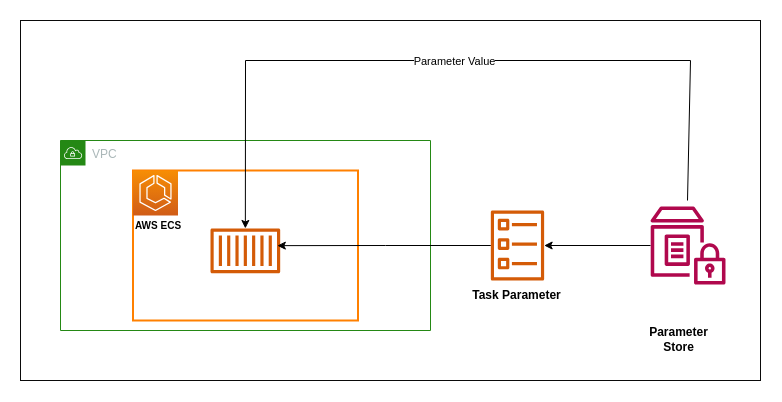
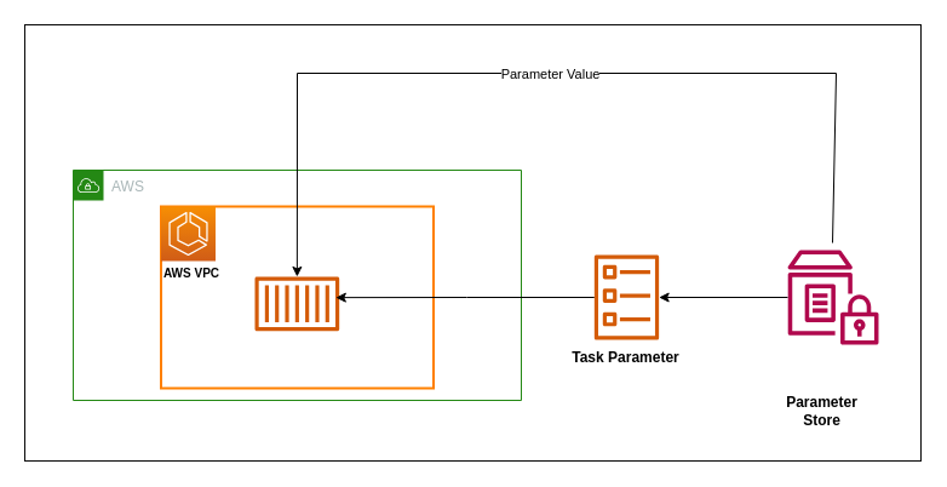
  <mxCell id="0" />
  <mxCell id="1" parent="0" />
  <mxCell id="2" value="" style="rounded=0;whiteSpace=wrap;html=1;strokeColor=#0A0A0A;" vertex="1" parent="1"><mxGeometry x="20" y="20" width="740" height="360" as="geometry" /></mxCell>
- <mxCell id="3" value="VPC" style="points=[[0,0],[0.25,0],[0.5,0],[0.75,0],[1,0],[1,0.25],[1,0.5],[1,0.75],[1,1],[0.75,1],[0.5,1],[0.25,1],[0,1],[0,0.75],[0,0.5],[0,0.25]];outlineConnect=0;gradientColor=none;html=1;whiteSpace=wrap;fontSize=12;fontStyle=0;container=1;pointerEvents=0;collapsible=0;recursiveResize=0;shape=mxgraph.aws4.group;grIcon=mxgraph.aws4.group_vpc;strokeColor=#248814;fillColor=none;verticalAlign=top;align=left;spacingLeft=30;fontColor=#AAB7B8;dashed=0;" vertex="1" parent="1"><mxGeometry x="60" y="140" width="370" height="190" as="geometry" /></mxCell>
+ <mxCell id="3" value="AWS" style="points=[[0,0],[0.25,0],[0.5,0],[0.75,0],[1,0],[1,0.25],[1,0.5],[1,0.75],[1,1],[0.75,1],[0.5,1],[0.25,1],[0,1],[0,0.75],[0,0.5],[0,0.25]];outlineConnect=0;gradientColor=none;html=1;whiteSpace=wrap;fontSize=12;fontStyle=0;container=1;pointerEvents=0;collapsible=0;recursiveResize=0;shape=mxgraph.aws4.group;grIcon=mxgraph.aws4.group_vpc;strokeColor=#248814;fillColor=none;verticalAlign=top;align=left;spacingLeft=30;fontColor=#AAB7B8;dashed=0;" vertex="1" parent="1"><mxGeometry x="60" y="140" width="370" height="190" as="geometry" /></mxCell>
  <mxCell id="4" value="" style="group" vertex="1" connectable="0" parent="3"><mxGeometry x="72.5" y="30" width="225" height="150" as="geometry" /></mxCell>
  <mxCell id="5" value="" style="rounded=0;whiteSpace=wrap;html=1;strokeColor=#FF8000;strokeWidth=2;" vertex="1" parent="4"><mxGeometry width="225" height="150" as="geometry" /></mxCell>
  <mxCell id="6" value="" style="sketch=0;points=[[0,0,0],[0.25,0,0],[0.5,0,0],[0.75,0,0],[1,0,0],[0,1,0],[0.25,1,0],[0.5,1,0],[0.75,1,0],[1,1,0],[0,0.25,0],[0,0.5,0],[0,0.75,0],[1,0.25,0],[1,0.5,0],[1,0.75,0]];outlineConnect=0;fontColor=#232F3E;gradientColor=#F78E04;gradientDirection=north;fillColor=#D05C17;strokeColor=#ffffff;dashed=0;verticalLabelPosition=bottom;verticalAlign=top;align=center;html=1;fontSize=12;fontStyle=0;aspect=fixed;shape=mxgraph.aws4.resourceIcon;resIcon=mxgraph.aws4.ecs;" vertex="1" parent="4"><mxGeometry width="45" height="45" as="geometry" /></mxCell>
  <mxCell id="7" value="" style="sketch=0;outlineConnect=0;fontColor=#232F3E;gradientColor=none;fillColor=#D45B07;strokeColor=none;dashed=0;verticalLabelPosition=bottom;verticalAlign=top;align=center;html=1;fontSize=12;fontStyle=0;aspect=fixed;pointerEvents=1;shape=mxgraph.aws4.container_1;" vertex="1" parent="4"><mxGeometry x="77.499" y="57.842" width="69.683" height="45" as="geometry" /></mxCell>
- <mxCell id="8" value="&lt;font style=&quot;font-size: 10px;&quot;&gt;&lt;b&gt;AWS ECS&lt;br&gt;&lt;/b&gt;&lt;/font&gt;" style="text;strokeColor=none;align=center;fillColor=none;html=1;verticalAlign=middle;whiteSpace=wrap;rounded=0;" vertex="1" parent="4"><mxGeometry y="40" width="50" height="30" as="geometry" /></mxCell>
+ <mxCell id="8" value="&lt;font style=&quot;font-size: 10px;&quot;&gt;&lt;b&gt;AWS VPC&lt;br&gt;&lt;/b&gt;&lt;/font&gt;" style="text;strokeColor=none;align=center;fillColor=none;html=1;verticalAlign=middle;whiteSpace=wrap;rounded=0;" vertex="1" parent="4"><mxGeometry y="40" width="50" height="30" as="geometry" /></mxCell>
  <mxCell id="9" style="edgeStyle=orthogonalEdgeStyle;rounded=0;orthogonalLoop=1;jettySize=auto;html=1;entryX=0.959;entryY=0.384;entryDx=0;entryDy=0;entryPerimeter=0;" edge="1" parent="1" source="10" target="7"><mxGeometry relative="1" as="geometry" /></mxCell>
  <mxCell id="10" value="" style="sketch=0;outlineConnect=0;fontColor=#232F3E;gradientColor=none;fillColor=#D45B07;strokeColor=none;dashed=0;verticalLabelPosition=bottom;verticalAlign=top;align=center;html=1;fontSize=12;fontStyle=0;aspect=fixed;pointerEvents=1;shape=mxgraph.aws4.ecs_task;" vertex="1" parent="1"><mxGeometry x="490" y="210" width="53.96" height="70" as="geometry" /></mxCell>
  <mxCell id="11" value="&lt;b&gt;Task Parameter&lt;/b&gt;" style="text;strokeColor=none;align=center;fillColor=none;html=1;verticalAlign=middle;whiteSpace=wrap;rounded=0;" vertex="1" parent="1"><mxGeometry x="470.47" y="280" width="93.02" height="30" as="geometry" /></mxCell>
  <mxCell id="12" value="" style="sketch=0;outlineConnect=0;fontColor=#232F3E;gradientColor=none;fillColor=#B0084D;strokeColor=none;dashed=0;verticalLabelPosition=bottom;verticalAlign=top;align=center;html=1;fontSize=12;fontStyle=0;aspect=fixed;pointerEvents=1;shape=mxgraph.aws4.parameter_store;" vertex="1" parent="1"><mxGeometry x="650" y="206" width="75" height="78" as="geometry" /></mxCell>
  <mxCell id="13" value="&lt;b&gt;Parameter Store&lt;br&gt;&lt;/b&gt;" style="text;strokeColor=none;align=center;fillColor=none;html=1;verticalAlign=middle;whiteSpace=wrap;rounded=0;" vertex="1" parent="1"><mxGeometry x="631.98" y="324" width="93.02" height="30" as="geometry" /></mxCell>
  <mxCell id="14" value="" style="endArrow=classic;html=1;rounded=0;" edge="1" parent="1" source="12" target="10"><mxGeometry width="50" height="50" relative="1" as="geometry"><mxPoint x="660" y="240" as="sourcePoint" /><mxPoint x="550" y="250" as="targetPoint" /></mxGeometry></mxCell>
  <mxCell id="15" value="" style="endArrow=classic;html=1;rounded=0;" edge="1" parent="1" target="7"><mxGeometry relative="1" as="geometry"><mxPoint x="687" y="200" as="sourcePoint" /><mxPoint x="251" y="96" as="targetPoint" /><Array as="points"><mxPoint x="690" y="60" /><mxPoint x="245" y="60" /></Array></mxGeometry></mxCell>
  <mxCell id="16" value="Parameter Value" style="edgeLabel;resizable=0;html=1;align=center;verticalAlign=middle;" connectable="0" vertex="1" parent="15"><mxGeometry relative="1" as="geometry" /></mxCell>
